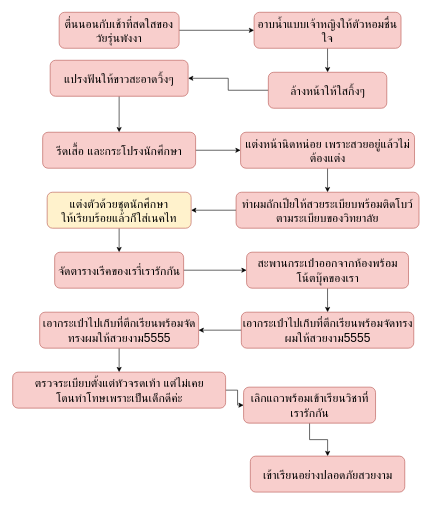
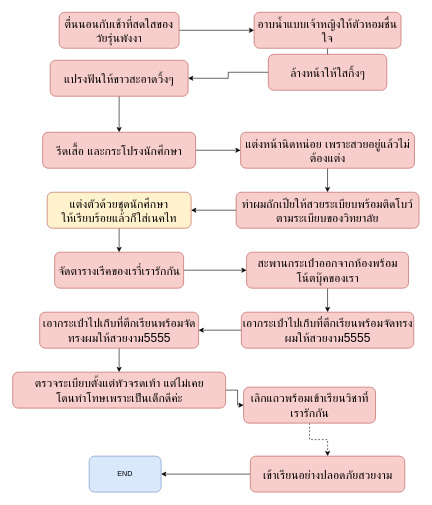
  <mxCell id="0" />
  <mxCell id="1" parent="0" />
  <mxCell id="2" value="" style="edgeStyle=orthogonalEdgeStyle;rounded=0;orthogonalLoop=1;jettySize=auto;html=1;fontFamily=Lucida Console;fontSize=20;" edge="1" parent="1" source="3" target="5"><mxGeometry relative="1" as="geometry" /></mxCell>
  <mxCell id="3" value="&lt;div style=&quot;font-size: 20px;&quot;&gt;&lt;font style=&quot;font-size: 20px;&quot;&gt;&lt;br&gt;&lt;/font&gt;&lt;/div&gt;&lt;div style=&quot;font-size: 20px;&quot;&gt;&lt;font style=&quot;font-size: 20px;&quot;&gt;ตื่นนอนกับเช้าที่สดใสของวัยรุ่นพังงา&lt;/font&gt;&lt;/div&gt;&lt;div style=&quot;font-size: 20px;&quot;&gt;&lt;br&gt;&lt;/div&gt;" style="whiteSpace=wrap;html=1;rounded=1;fillColor=#f8cecc;strokeColor=#b85450;" vertex="1" parent="1"><mxGeometry x="98" y="20" width="200" height="60" as="geometry" /></mxCell>
  <mxCell id="4" value="" style="edgeStyle=orthogonalEdgeStyle;rounded=0;orthogonalLoop=1;jettySize=auto;html=1;fontFamily=Lucida Console;fontSize=20;" edge="1" parent="1" source="5" target="7"><mxGeometry relative="1" as="geometry" /></mxCell>
  <mxCell id="5" value="&lt;font style=&quot;font-size: 20px;&quot;&gt;อาบน้ำแบบเจ้าหญิงให้ตัวหอมชื่นใจ&lt;/font&gt;" style="whiteSpace=wrap;html=1;rounded=1;fillColor=#f8cecc;strokeColor=#b85450;" vertex="1" parent="1"><mxGeometry x="423" y="20" width="245" height="60" as="geometry" /></mxCell>
  <mxCell id="6" value="" style="edgeStyle=orthogonalEdgeStyle;rounded=0;orthogonalLoop=1;jettySize=auto;html=1;fontFamily=Lucida Console;fontSize=20;" edge="1" parent="1" source="7" target="9"><mxGeometry relative="1" as="geometry" /></mxCell>
- <mxCell id="7" value="&lt;div style=&quot;font-size: 20px;&quot;&gt;&lt;font style=&quot;font-size: 20px;&quot;&gt;ล้างหน้าให้ใสกิ้งๆ&lt;/font&gt;&lt;/div&gt;" style="whiteSpace=wrap;html=1;rounded=1;fillColor=#f8cecc;strokeColor=#b85450;" vertex="1" parent="1"><mxGeometry x="446.75" y="120" width="197.5" height="60" as="geometry" /></mxCell>
+ <mxCell id="7" value="&lt;div style=&quot;font-size: 20px;&quot;&gt;&lt;font style=&quot;font-size: 20px;&quot;&gt;ล้างหน้าให้ใสกิ้งๆ&lt;/font&gt;&lt;/div&gt;" style="whiteSpace=wrap;html=1;rounded=1;fillColor=#f8cecc;strokeColor=#b85450;" vertex="1" parent="1"><mxGeometry x="446.75" y="90" width="197.5" height="60" as="geometry" /></mxCell>
  <mxCell id="8" value="" style="edgeStyle=orthogonalEdgeStyle;rounded=0;orthogonalLoop=1;jettySize=auto;html=1;fontFamily=Lucida Console;fontSize=20;" edge="1" parent="1" source="9" target="11"><mxGeometry relative="1" as="geometry" /></mxCell>
  <mxCell id="9" value="&lt;div style=&quot;font-size: 20px;&quot;&gt;&lt;font style=&quot;font-size: 20px;&quot;&gt;แปรงฟันให้ขาวสะอาดวิ้งๆ&lt;/font&gt;&lt;/div&gt;" style="whiteSpace=wrap;html=1;rounded=1;fillColor=#f8cecc;strokeColor=#b85450;" vertex="1" parent="1"><mxGeometry x="83" y="100" width="230" height="60" as="geometry" /></mxCell>
  <mxCell id="10" value="" style="edgeStyle=orthogonalEdgeStyle;rounded=0;orthogonalLoop=1;jettySize=auto;html=1;fontFamily=Lucida Console;fontSize=20;" edge="1" parent="1" source="11" target="13"><mxGeometry relative="1" as="geometry" /></mxCell>
  <mxCell id="11" value="&lt;div&gt;&lt;font style=&quot;font-size: 20px;&quot;&gt;รีดเสื้อ และกระโปรงนักศึกษา&lt;/font&gt;&lt;/div&gt;" style="whiteSpace=wrap;html=1;fillColor=#f8cecc;strokeColor=#b85450;rounded=1;" vertex="1" parent="1"><mxGeometry x="70.5" y="220" width="255" height="60" as="geometry" /></mxCell>
  <mxCell id="12" value="" style="edgeStyle=orthogonalEdgeStyle;rounded=0;orthogonalLoop=1;jettySize=auto;html=1;fontFamily=Lucida Console;fontSize=20;" edge="1" parent="1" source="13" target="15"><mxGeometry relative="1" as="geometry" /></mxCell>
  <mxCell id="13" value="&lt;div&gt;&lt;font style=&quot;font-size: 20px;&quot;&gt;แต่งหน้านิดหน่อย เพราะสวยอยู่แล้วไม่ต้องแต่ง&lt;/font&gt;&lt;/div&gt;" style="whiteSpace=wrap;html=1;fillColor=#f8cecc;strokeColor=#b85450;rounded=1;" vertex="1" parent="1"><mxGeometry x="400.5" y="220" width="290" height="60" as="geometry" /></mxCell>
  <mxCell id="14" value="" style="edgeStyle=orthogonalEdgeStyle;rounded=0;orthogonalLoop=1;jettySize=auto;html=1;fontFamily=Lucida Console;fontSize=20;" edge="1" parent="1" source="15" target="17"><mxGeometry relative="1" as="geometry" /></mxCell>
  <mxCell id="15" value="&lt;div&gt;&lt;font style=&quot;font-size: 20px;&quot;&gt;ทำผมถักเปียให้สวยระเบียบพร้อมติดโบว์ตามระเบียบของวิทยาลัย&lt;/font&gt;&lt;/div&gt;" style="whiteSpace=wrap;html=1;fillColor=#f8cecc;strokeColor=#b85450;rounded=1;" vertex="1" parent="1"><mxGeometry x="393" y="320" width="305" height="60" as="geometry" /></mxCell>
  <mxCell id="16" value="" style="edgeStyle=orthogonalEdgeStyle;rounded=0;orthogonalLoop=1;jettySize=auto;html=1;fontFamily=Lucida Console;fontSize=20;" edge="1" parent="1" source="17" target="19"><mxGeometry relative="1" as="geometry" /></mxCell>
  <mxCell id="17" value="&lt;font style=&quot;font-size: 20px;&quot;&gt;แต่งตัวด้วยชุดนักศึกษา&lt;br&gt;ให้เรียบร้อยแล้วก็ใส่เนคไท&lt;/font&gt;" style="whiteSpace=wrap;html=1;fillColor=#fff2cc;strokeColor=#b85450;rounded=1;" vertex="1" parent="1"><mxGeometry x="78" y="320" width="240" height="60" as="geometry" /></mxCell>
  <mxCell id="18" value="" style="edgeStyle=orthogonalEdgeStyle;rounded=0;orthogonalLoop=1;jettySize=auto;html=1;fontFamily=Lucida Console;fontSize=20;" edge="1" parent="1" source="19" target="21"><mxGeometry relative="1" as="geometry" /></mxCell>
  <mxCell id="19" value="&lt;font style=&quot;font-size: 20px;&quot;&gt;จัดตารางเรีคของเราี่เรารักกัน&lt;/font&gt;" style="whiteSpace=wrap;html=1;fillColor=#f8cecc;strokeColor=#b85450;rounded=1;" vertex="1" parent="1"><mxGeometry x="90.5" y="420" width="215" height="60" as="geometry" /></mxCell>
  <mxCell id="20" value="" style="edgeStyle=orthogonalEdgeStyle;rounded=0;orthogonalLoop=1;jettySize=auto;html=1;fontFamily=Lucida Console;fontSize=20;" edge="1" parent="1" source="21" target="23"><mxGeometry relative="1" as="geometry" /></mxCell>
  <mxCell id="21" value="&lt;font style=&quot;font-size: 20px;&quot;&gt;สะพานกระเป๋าออกจากห้องพร้อมโน้ตบุ๊คของเรา&lt;/font&gt;" style="whiteSpace=wrap;html=1;fillColor=#f8cecc;strokeColor=#b85450;rounded=1;" vertex="1" parent="1"><mxGeometry x="410.5" y="420" width="270" height="60" as="geometry" /></mxCell>
  <mxCell id="22" value="" style="edgeStyle=orthogonalEdgeStyle;rounded=0;orthogonalLoop=1;jettySize=auto;html=1;fontFamily=Lucida Console;fontSize=20;" edge="1" parent="1" source="23" target="25"><mxGeometry relative="1" as="geometry" /></mxCell>
  <mxCell id="23" value="&lt;div&gt;&lt;span style=&quot;font-size: 20px;&quot;&gt;เอากระเป๋าไปเก็บที่ตึกเรียนพร้อมจัดทรงผมให้สวยงาม5555&lt;/span&gt;&lt;/div&gt;" style="whiteSpace=wrap;html=1;fillColor=#f8cecc;strokeColor=#b85450;rounded=1;" vertex="1" parent="1"><mxGeometry x="401.75" y="520" width="287.5" height="60" as="geometry" /></mxCell>
  <mxCell id="24" value="" style="edgeStyle=orthogonalEdgeStyle;rounded=0;orthogonalLoop=1;jettySize=auto;html=1;fontFamily=Lucida Console;fontSize=20;" edge="1" parent="1" source="25" target="27"><mxGeometry relative="1" as="geometry" /></mxCell>
  <mxCell id="25" value="&lt;div&gt;&lt;font style=&quot;font-size: 20px;&quot;&gt;เอากระเป๋าไปเก็บที่ตึกเรียนพร้อมจัดทรงผมให้สวยงาม5555&lt;/font&gt;&lt;/div&gt;" style="whiteSpace=wrap;html=1;fillColor=#f8cecc;strokeColor=#b85450;rounded=1;" vertex="1" parent="1"><mxGeometry x="65.5" y="520" width="265" height="60" as="geometry" /></mxCell>
  <mxCell id="26" value="" style="edgeStyle=orthogonalEdgeStyle;rounded=0;orthogonalLoop=1;jettySize=auto;html=1;fontFamily=Lucida Console;fontSize=20;" edge="1" parent="1" source="27" target="29"><mxGeometry relative="1" as="geometry" /></mxCell>
  <mxCell id="27" value="&lt;div&gt;&lt;font style=&quot;font-size: 20px;&quot;&gt;ตรวจระเบียบตั้งแต่หัวจรดเท้า แต่ไม่เคย&lt;/font&gt;&lt;/div&gt;&lt;div&gt;&lt;font style=&quot;font-size: 20px;&quot;&gt;โดนทำโทษเพราะเป็นเด็กดีค่ะ&lt;/font&gt;&lt;/div&gt;" style="whiteSpace=wrap;html=1;fillColor=#f8cecc;strokeColor=#b85450;rounded=1;" vertex="1" parent="1"><mxGeometry x="20.5" y="620" width="355" height="60" as="geometry" /></mxCell>
- <mxCell id="28" value="" style="edgeStyle=orthogonalEdgeStyle;rounded=0;orthogonalLoop=1;jettySize=auto;html=1;fontFamily=Lucida Console;fontSize=20;" edge="1" parent="1" source="29" target="31"><mxGeometry relative="1" as="geometry" /></mxCell>
+ <mxCell id="28" value="" style="edgeStyle=orthogonalEdgeStyle;rounded=0;orthogonalLoop=1;jettySize=auto;html=1;fontFamily=Lucida Console;fontSize=20;dashed=1;" edge="1" parent="1" source="29" target="31"><mxGeometry relative="1" as="geometry" /></mxCell>
  <mxCell id="29" value="&lt;font style=&quot;font-size: 20px;&quot;&gt;เลิกแถวพร้อมเข้าเรียนวิชาที่เรารักกัน&lt;/font&gt;" style="whiteSpace=wrap;html=1;fillColor=#f8cecc;strokeColor=#b85450;rounded=1;" vertex="1" parent="1"><mxGeometry x="405.5" y="645" width="220" height="60" as="geometry" /></mxCell>
+ <mxCell id="30" value="" style="edgeStyle=orthogonalEdgeStyle;rounded=0;orthogonalLoop=1;jettySize=auto;html=1;fontFamily=Lucida Console;fontSize=20;" edge="1" parent="1" source="31" target="32"><mxGeometry relative="1" as="geometry" /></mxCell>
  <mxCell id="31" value="&lt;font style=&quot;font-size: 20px;&quot;&gt;เข้าเรียนอย่างปลอดภัยสวยงาม&lt;/font&gt;" style="whiteSpace=wrap;html=1;fillColor=#f8cecc;strokeColor=#b85450;rounded=1;" vertex="1" parent="1"><mxGeometry x="416.75" y="760" width="257.5" height="60" as="geometry" /></mxCell>
+ <mxCell id="32" value="END" style="whiteSpace=wrap;html=1;fillColor=#dae8fc;strokeColor=#6c8ebf;rounded=1;" vertex="1" parent="1"><mxGeometry x="148" y="760" width="120" height="60" as="geometry" /></mxCell>
